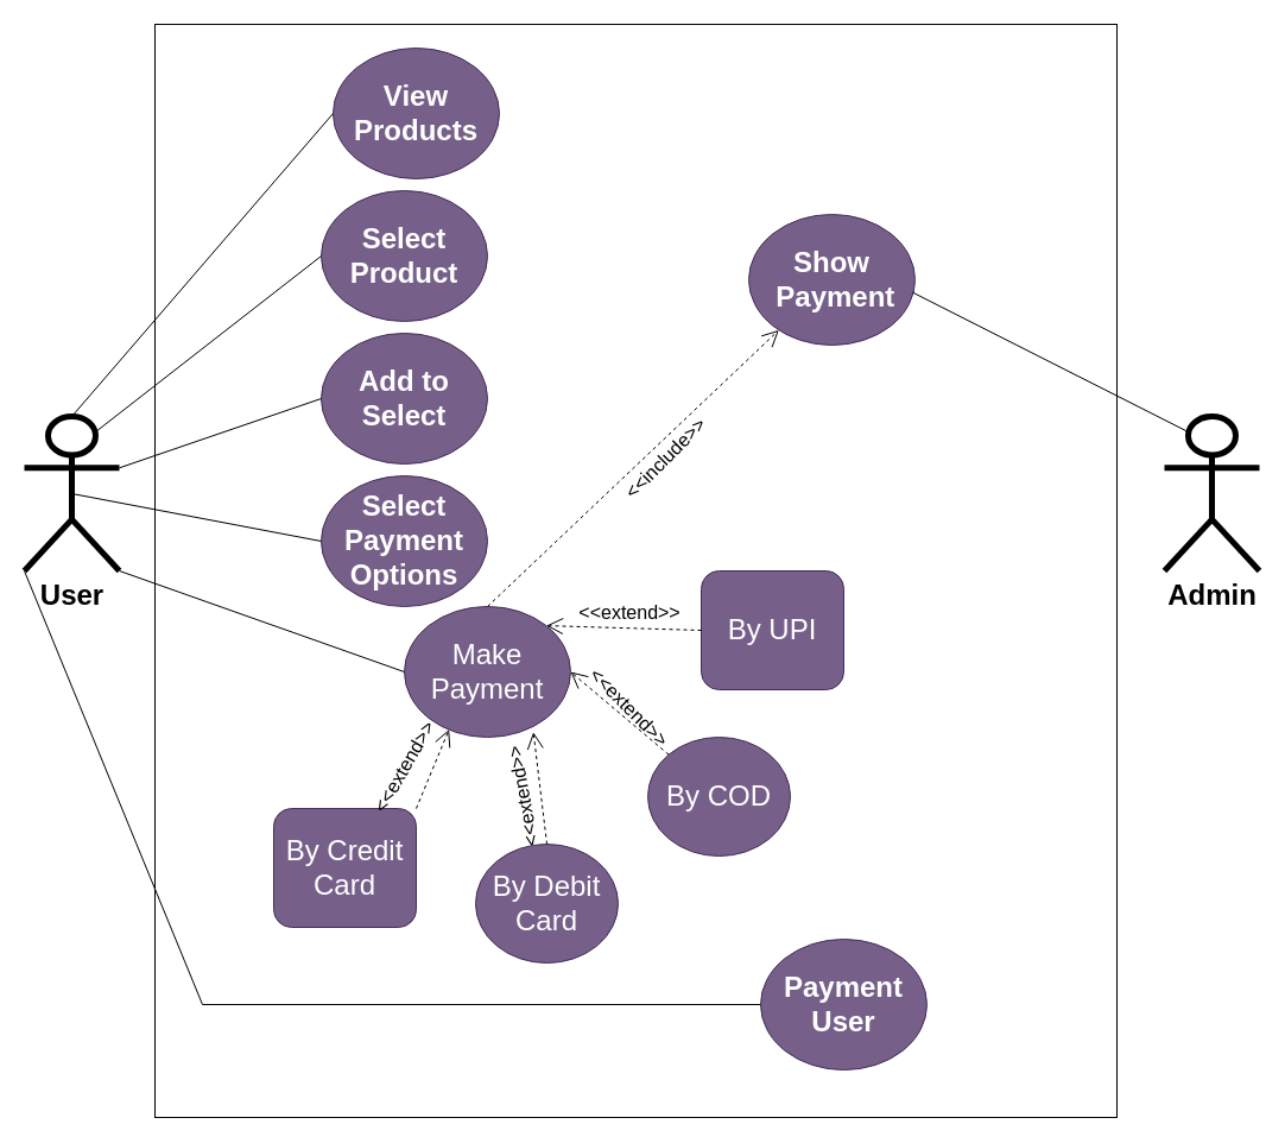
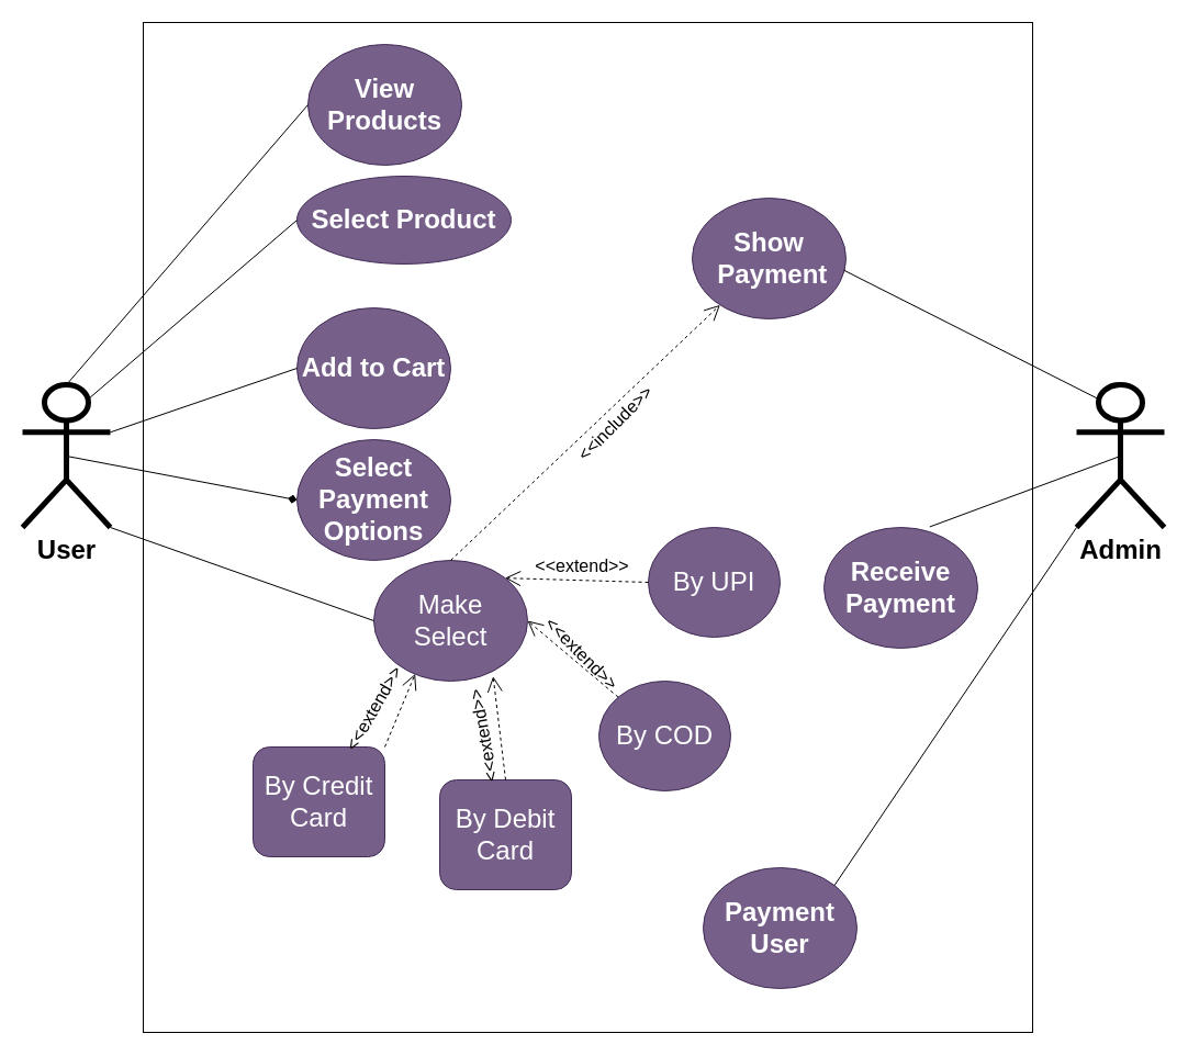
  <mxCell id="0" />
  <mxCell id="1" parent="0" />
  <mxCell id="2" value="" style="rounded=0;whiteSpace=wrap;html=1;movable=0;resizable=0;rotatable=0;deletable=0;editable=0;locked=1;connectable=0;" parent="1" vertex="1"><mxGeometry x="130" y="20" width="810" height="920" as="geometry" /></mxCell>
  <mxCell id="3" value="&lt;font style=&quot;font-size: 24px;&quot;&gt;User&lt;/font&gt;" style="shape=umlActor;verticalLabelPosition=bottom;verticalAlign=top;html=1;outlineConnect=0;fillStyle=auto;strokeWidth=5;fontSize=24;fontStyle=1" parent="1" vertex="1"><mxGeometry x="20" y="350" width="80" height="130" as="geometry" /></mxCell>
  <mxCell id="4" value="&lt;font style=&quot;font-size: 24px;&quot;&gt;Admin&lt;/font&gt;" style="shape=umlActor;verticalLabelPosition=bottom;verticalAlign=top;html=1;outlineConnect=0;fillStyle=auto;strokeWidth=5;fontStyle=1" parent="1" vertex="1"><mxGeometry x="980" y="350" width="80" height="130" as="geometry" /></mxCell>
  <mxCell id="5" value="View Products" style="ellipse;whiteSpace=wrap;html=1;fontSize=24;fontStyle=1;fillColor=#76608a;fontColor=#ffffff;strokeColor=#432D57;" parent="1" vertex="1"><mxGeometry x="280" y="40" width="140" height="110" as="geometry" /></mxCell>
- <mxCell id="6" value="Select Product" style="ellipse;whiteSpace=wrap;html=1;fontSize=24;fontStyle=1;fillColor=#76608a;fontColor=#ffffff;strokeColor=#432D57;" parent="1" vertex="1"><mxGeometry x="270" y="160" width="140" height="110" as="geometry" /></mxCell>
- <mxCell id="7" value="Add to Select" style="ellipse;whiteSpace=wrap;html=1;fontSize=24;fontStyle=1;fillColor=#76608a;fontColor=#ffffff;strokeColor=#432D57;" parent="1" vertex="1"><mxGeometry x="270" y="280" width="140" height="110" as="geometry" /></mxCell>
+ <mxCell id="6" value="Select Product" style="ellipse;whiteSpace=wrap;html=1;fontSize=24;fontStyle=1;fillColor=#76608a;fontColor=#ffffff;strokeColor=#432D57;" parent="1" vertex="1"><mxGeometry x="270" y="160" width="195" height="80" as="geometry" /></mxCell>
+ <mxCell id="7" value="Add to Cart" style="ellipse;whiteSpace=wrap;html=1;fontSize=24;fontStyle=1;fillColor=#76608a;fontColor=#ffffff;strokeColor=#432D57;" parent="1" vertex="1"><mxGeometry x="270" y="280" width="140" height="110" as="geometry" /></mxCell>
  <mxCell id="8" value="" style="group;fontSize=24;" parent="1" vertex="1" connectable="0"><mxGeometry x="230" y="480" width="480" height="330" as="geometry" /></mxCell>
- <mxCell id="9" value="Make &lt;br style=&quot;font-size: 24px;&quot;&gt;Payment" style="ellipse;whiteSpace=wrap;html=1;fontSize=24;fillColor=#76608a;fontColor=#ffffff;strokeColor=#432D57;" parent="8" vertex="1"><mxGeometry x="110" y="30" width="140" height="110" as="geometry" /></mxCell>
- <mxCell id="10" value="By Debit Card" style="ellipse;whiteSpace=wrap;html=1;fontSize=24;fillColor=#76608a;fontColor=#ffffff;strokeColor=#432D57;" parent="8" vertex="1"><mxGeometry x="170" y="230" width="120" height="100" as="geometry" /></mxCell>
+ <mxCell id="9" value="Make &lt;br style=&quot;font-size: 24px;&quot;&gt;Select" style="ellipse;whiteSpace=wrap;html=1;fontSize=24;fillColor=#76608a;fontColor=#ffffff;strokeColor=#432D57;" parent="8" vertex="1"><mxGeometry x="110" y="30" width="140" height="110" as="geometry" /></mxCell>
+ <mxCell id="10" value="By Debit Card" style="whiteSpace=wrap;html=1;fontSize=24;fillColor=#76608a;fontColor=#ffffff;strokeColor=#432D57;rounded=1;" parent="8" vertex="1"><mxGeometry x="170" y="230" width="120" height="100" as="geometry" /></mxCell>
  <mxCell id="11" value="By COD" style="ellipse;whiteSpace=wrap;html=1;fontSize=24;fillColor=#76608a;fontColor=#ffffff;strokeColor=#432D57;" parent="8" vertex="1"><mxGeometry x="315" y="140" width="120" height="100" as="geometry" /></mxCell>
  <mxCell id="12" value="By Credit Card" style="whiteSpace=wrap;html=1;fontSize=24;fillColor=#76608a;fontColor=#ffffff;strokeColor=#432D57;rounded=1;" parent="8" vertex="1"><mxGeometry y="200" width="120" height="100" as="geometry" /></mxCell>
- <mxCell id="13" value="By UPI" style="whiteSpace=wrap;html=1;fontSize=24;fillColor=#76608a;fontColor=#ffffff;strokeColor=#432D57;rounded=1;" parent="8" vertex="1"><mxGeometry x="360" width="120" height="100" as="geometry" /></mxCell>
+ <mxCell id="13" value="By UPI" style="ellipse;whiteSpace=wrap;html=1;fontSize=24;fillColor=#76608a;fontColor=#ffffff;strokeColor=#432D57;" parent="8" vertex="1"><mxGeometry x="360" width="120" height="100" as="geometry" /></mxCell>
  <mxCell id="14" value="&amp;lt;&amp;lt;extend&amp;gt;&amp;gt;" style="text;html=1;strokeColor=none;fillColor=none;align=center;verticalAlign=middle;whiteSpace=wrap;rounded=0;fontSize=16;" parent="8" vertex="1"><mxGeometry x="270" y="20" width="60" height="30" as="geometry" /></mxCell>
  <mxCell id="15" value="&amp;lt;&amp;lt;extend&amp;gt;&amp;gt;" style="text;html=1;strokeColor=none;fillColor=none;align=center;verticalAlign=middle;whiteSpace=wrap;rounded=0;fontSize=16;rotation=45;" parent="8" vertex="1"><mxGeometry x="270" y="100" width="60" height="30" as="geometry" /></mxCell>
  <mxCell id="16" value="&amp;lt;&amp;lt;extend&amp;gt;&amp;gt;" style="text;html=1;strokeColor=none;fillColor=none;align=center;verticalAlign=middle;whiteSpace=wrap;rounded=0;fontSize=16;rotation=-60;" parent="8" vertex="1"><mxGeometry x="80" y="150" width="60" height="30" as="geometry" /></mxCell>
  <mxCell id="17" value="&amp;lt;&amp;lt;extend&amp;gt;&amp;gt;" style="text;html=1;strokeColor=none;fillColor=none;align=center;verticalAlign=middle;whiteSpace=wrap;rounded=0;fontSize=16;rotation=-100;" parent="8" vertex="1"><mxGeometry x="180" y="175" width="60" height="30" as="geometry" /></mxCell>
  <mxCell id="18" value="" style="endArrow=open;endSize=12;dashed=1;html=1;rounded=0;exitX=0.5;exitY=0;exitDx=0;exitDy=0;entryX=0.776;entryY=0.961;entryDx=0;entryDy=0;entryPerimeter=0;" parent="8" source="10" target="9" edge="1"><mxGeometry width="160" relative="1" as="geometry"><mxPoint x="518" y="565" as="sourcePoint" /><mxPoint x="430" y="545" as="targetPoint" /></mxGeometry></mxCell>
  <mxCell id="19" value="" style="endArrow=open;endSize=12;dashed=1;html=1;rounded=0;exitX=0;exitY=0;exitDx=0;exitDy=0;entryX=1;entryY=0.5;entryDx=0;entryDy=0;" parent="8" source="11" target="9" edge="1"><mxGeometry width="160" relative="1" as="geometry"><mxPoint x="430" y="460" as="sourcePoint" /><mxPoint x="590" y="460" as="targetPoint" /></mxGeometry></mxCell>
  <mxCell id="20" value="" style="endArrow=open;endSize=12;dashed=1;html=1;rounded=0;exitX=1;exitY=0;exitDx=0;exitDy=0;entryX=0.269;entryY=0.94;entryDx=0;entryDy=0;entryPerimeter=0;" parent="8" source="12" target="9" edge="1"><mxGeometry width="160" relative="1" as="geometry"><mxPoint x="440" y="470" as="sourcePoint" /><mxPoint x="600" y="470" as="targetPoint" /></mxGeometry></mxCell>
  <mxCell id="21" value="" style="endArrow=open;endSize=12;dashed=1;html=1;rounded=0;exitX=0;exitY=0.5;exitDx=0;exitDy=0;entryX=1;entryY=0;entryDx=0;entryDy=0;" parent="8" source="13" target="9" edge="1"><mxGeometry width="160" relative="1" as="geometry"><mxPoint x="512" y="615" as="sourcePoint" /><mxPoint x="430" y="545" as="targetPoint" /></mxGeometry></mxCell>
  <mxCell id="22" value="Select Payment Options" style="ellipse;whiteSpace=wrap;html=1;fontSize=24;fontStyle=1;fillColor=#76608a;fontColor=#ffffff;strokeColor=#432D57;" parent="1" vertex="1"><mxGeometry x="270" y="400" width="140" height="110" as="geometry" /></mxCell>
  <mxCell id="23" value="" style="endArrow=none;html=1;rounded=0;exitX=0.5;exitY=0;exitDx=0;exitDy=0;exitPerimeter=0;entryX=0;entryY=0.5;entryDx=0;entryDy=0;" parent="1" source="3" target="5" edge="1"><mxGeometry width="50" height="50" relative="1" as="geometry"><mxPoint x="480" y="580" as="sourcePoint" /><mxPoint x="530" y="530" as="targetPoint" /></mxGeometry></mxCell>
  <mxCell id="24" value="" style="endArrow=none;html=1;rounded=0;exitX=0.75;exitY=0.1;exitDx=0;exitDy=0;exitPerimeter=0;entryX=0;entryY=0.5;entryDx=0;entryDy=0;" parent="1" source="3" target="6" edge="1"><mxGeometry width="50" height="50" relative="1" as="geometry"><mxPoint x="70" y="360" as="sourcePoint" /><mxPoint x="280" y="105" as="targetPoint" /></mxGeometry></mxCell>
  <mxCell id="25" value="" style="endArrow=none;html=1;rounded=0;exitX=1;exitY=0.333;exitDx=0;exitDy=0;exitPerimeter=0;entryX=0;entryY=0.5;entryDx=0;entryDy=0;" parent="1" source="3" target="7" edge="1"><mxGeometry width="50" height="50" relative="1" as="geometry"><mxPoint x="90" y="373" as="sourcePoint" /><mxPoint x="280" y="235" as="targetPoint" /></mxGeometry></mxCell>
- <mxCell id="26" value="" style="endArrow=none;html=1;rounded=0;exitX=0.5;exitY=0.5;exitDx=0;exitDy=0;exitPerimeter=0;entryX=0;entryY=0.5;entryDx=0;entryDy=0;" parent="1" source="3" target="22" edge="1"><mxGeometry width="50" height="50" relative="1" as="geometry"><mxPoint x="110" y="403" as="sourcePoint" /><mxPoint x="280" y="365" as="targetPoint" /></mxGeometry></mxCell>
+ <mxCell id="26" value="" style="endArrow=diamond;html=1;rounded=0;exitX=0.5;exitY=0.5;exitDx=0;exitDy=0;exitPerimeter=0;entryX=0;entryY=0.5;entryDx=0;entryDy=0;" parent="1" source="3" target="22" edge="1"><mxGeometry width="50" height="50" relative="1" as="geometry"><mxPoint x="110" y="403" as="sourcePoint" /><mxPoint x="280" y="365" as="targetPoint" /></mxGeometry></mxCell>
  <mxCell id="27" value="" style="endArrow=none;html=1;rounded=0;entryX=1;entryY=1;entryDx=0;entryDy=0;entryPerimeter=0;exitX=0;exitY=0.5;exitDx=0;exitDy=0;" parent="1" source="9" target="3" edge="1"><mxGeometry width="50" height="50" relative="1" as="geometry"><mxPoint x="480" y="580" as="sourcePoint" /><mxPoint x="530" y="530" as="targetPoint" /></mxGeometry></mxCell>
  <mxCell id="28" value="Show&lt;br style=&quot;font-size: 24px;&quot;&gt;&amp;nbsp;Payment" style="ellipse;whiteSpace=wrap;html=1;fontSize=24;fontStyle=1;fillColor=#76608a;fontColor=#ffffff;strokeColor=#432D57;" parent="1" vertex="1"><mxGeometry x="630" y="180" width="140" height="110" as="geometry" /></mxCell>
  <mxCell id="29" value="" style="endArrow=none;html=1;rounded=0;entryX=0.25;entryY=0.1;entryDx=0;entryDy=0;entryPerimeter=0;exitX=0.986;exitY=0.597;exitDx=0;exitDy=0;exitPerimeter=0;" parent="1" source="28" target="4" edge="1"><mxGeometry width="50" height="50" relative="1" as="geometry"><mxPoint x="480" y="430" as="sourcePoint" /><mxPoint x="530" y="380" as="targetPoint" /></mxGeometry></mxCell>
  <mxCell id="30" value="" style="endArrow=open;endSize=12;dashed=1;html=1;rounded=0;exitX=0.5;exitY=0;exitDx=0;exitDy=0;" parent="1" source="9" target="28" edge="1"><mxGeometry width="160" relative="1" as="geometry"><mxPoint x="420" y="550" as="sourcePoint" /><mxPoint x="580" y="550" as="targetPoint" /></mxGeometry></mxCell>
  <mxCell id="31" value="&amp;lt;&amp;lt;include&amp;gt;&amp;gt;" style="text;html=1;strokeColor=none;fillColor=none;align=center;verticalAlign=middle;whiteSpace=wrap;rounded=0;fontSize=16;rotation=-45;" parent="1" vertex="1"><mxGeometry x="530" y="370" width="60" height="30" as="geometry" /></mxCell>
+ <mxCell id="32" value="Receive Payment" style="ellipse;whiteSpace=wrap;html=1;fontSize=24;fontStyle=1;fillColor=#76608a;fontColor=#ffffff;strokeColor=#432D57;" parent="1" vertex="1"><mxGeometry x="750" y="480" width="140" height="110" as="geometry" /></mxCell>
+ <mxCell id="33" value="" style="endArrow=none;html=1;rounded=0;entryX=0.5;entryY=0.5;entryDx=0;entryDy=0;entryPerimeter=0;exitX=0.688;exitY=-0.005;exitDx=0;exitDy=0;exitPerimeter=0;" parent="1" source="32" target="4" edge="1"><mxGeometry width="50" height="50" relative="1" as="geometry"><mxPoint x="480" y="580" as="sourcePoint" /><mxPoint x="530" y="530" as="targetPoint" /></mxGeometry></mxCell>
  <mxCell id="34" value="Payment User" style="ellipse;whiteSpace=wrap;html=1;fontSize=24;fontStyle=1;fillColor=#76608a;fontColor=#ffffff;strokeColor=#432D57;" parent="1" vertex="1"><mxGeometry x="640" y="790" width="140" height="110" as="geometry" /></mxCell>
- <mxCell id="36" value="" style="endArrow=none;html=1;rounded=0;entryX=0;entryY=0.5;entryDx=0;entryDy=0;exitX=0;exitY=1;exitDx=0;exitDy=0;exitPerimeter=0;" parent="1" source="3" target="34" edge="1"><mxGeometry width="50" height="50" relative="1" as="geometry"><mxPoint x="150" y="790" as="sourcePoint" /><mxPoint x="530" y="530" as="targetPoint" /><Array as="points"><mxPoint x="170" y="845" /></Array></mxGeometry></mxCell>
+ <mxCell id="35" value="" style="endArrow=none;html=1;rounded=0;entryX=0;entryY=1;entryDx=0;entryDy=0;entryPerimeter=0;exitX=1;exitY=0;exitDx=0;exitDy=0;" parent="1" source="34" target="4" edge="1"><mxGeometry width="50" height="50" relative="1" as="geometry"><mxPoint x="856" y="489" as="sourcePoint" /><mxPoint x="1030" y="425" as="targetPoint" /></mxGeometry></mxCell>
